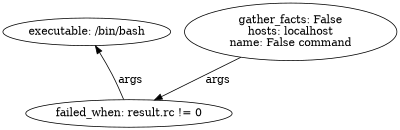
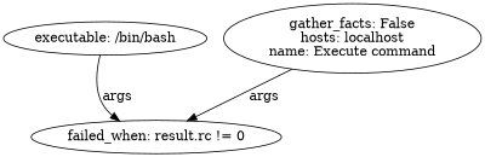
  digraph {
    n1 [label="executable: /bin/bash\n"]
    n2 [label="failed_when: result.rc != 0\n"]
-   n3 [label="gather_facts: False\nhosts: localhost\nname: False command\n"]
-   n2 -> n1 [label=args]
+   n3 [label="gather_facts: False\nhosts: localhost\nname: Execute command\n"]
+   n1 -> n2 [label=args]
    n3 -> n2 [label=args]
  }
